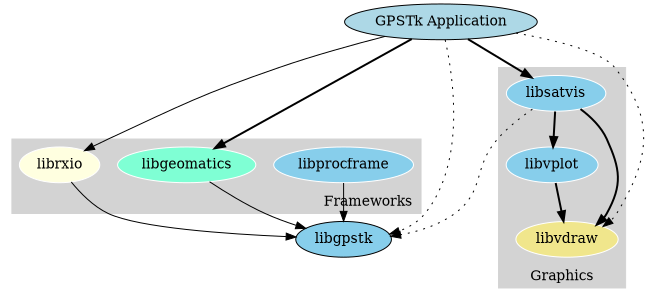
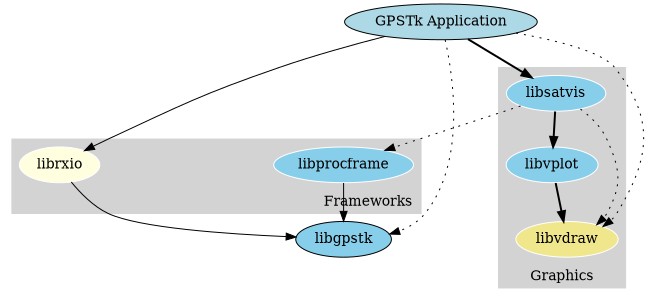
  digraph {
    node [color=white fillcolor=skyblue style=filled]
    edge [style=solid]
-   n1 [fillcolor=aquamarine label=libgeomatics]
    n2 [label=libprocframe]
    n3 [fillcolor=lightyellow label=librxio]
    n4 [label=libsatvis]
    n5 [label=libvplot]
    n6 [fillcolor=khaki label=libvdraw]
    n7 [label=libgpstk color=""]
    n8 [fillcolor=lightblue label="GPSTk Application" color=""]
    subgraph cluster_1 {
      color=lightgrey
      label=Frameworks
      labeljust=r
      labelloc=b
      style=filled
-     n1
      n2
      n3
    }
    subgraph cluster_2 {
      color=lightgrey
      label=Graphics
      labelloc=b
      style=filled
      n4
      n5
      n6
    }
-   n1 -> n7
    n2 -> n7
    n3 -> n7
    n4 -> n5 [style=bold]
-   n4 -> n6 [style=bold]
-   n4 -> n7 [style=dotted]
+   n4 -> n6 [style=dotted]
+   n4 -> n2 [style=dotted]
    n5 -> n6 [style=bold]
-   n8 -> n1 [style=bold]
    n8 -> n3
    n8 -> n4 [style=bold]
    n8 -> n6 [style=dotted]
    n8 -> n7 [style=dotted]
  }
